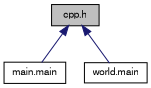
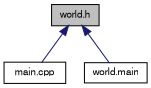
  digraph {
    node [color=black fillcolor=white fontname=FreeSans fontsize=10 shape=record style=filled]
    edge [color=midnightblue dir=back fontname=FreeSans fontsize=10 labelfontname=FreeSans labelfontsize=10 style=solid]
-   n1 [fillcolor=grey75 fontcolor=black height=0.2 label="cpp.h" width=0.4]
-   n2 [height=0.2 label="main.main" width=0.4]
+   n1 [fillcolor=grey75 fontcolor=black height=0.2 label="world.h" width=0.4]
+   n2 [height=0.2 label="main.cpp" width=0.4]
    n3 [height=0.2 label="world.main" width=0.4]
    n1 -> n2
    n1 -> n3
  }
